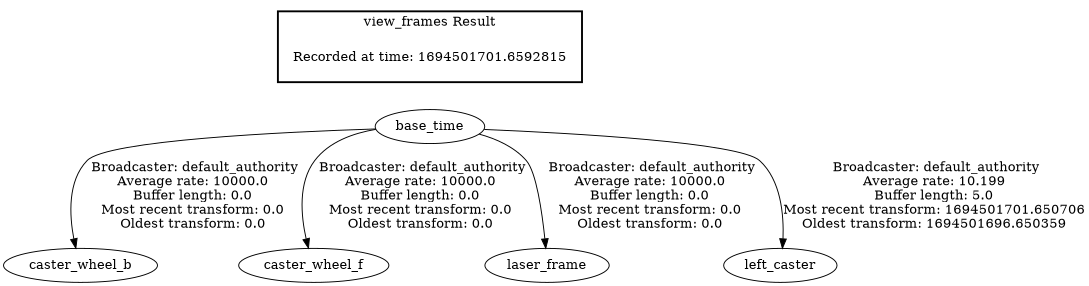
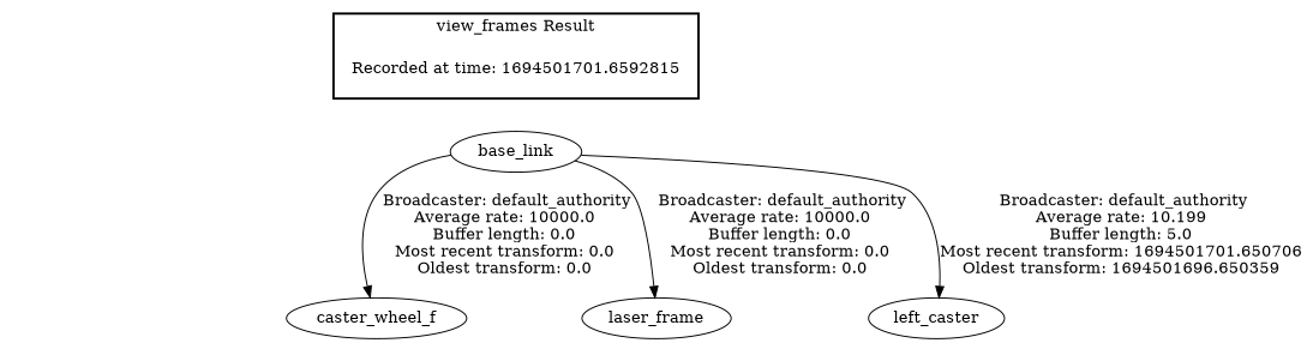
  digraph {
    "Recorded at time: 1694501701.6592815" [shape=plaintext]
-   base_link [label=base_time]
-   caster_wheel_b
+   base_link
    caster_wheel_f
    laser_frame
    n6 [label=left_caster]
    subgraph cluster_1 {
      color=black
      label="view_frames Result"
      style=bold
      "Recorded at time: 1694501701.6592815"
    }
    "Recorded at time: 1694501701.6592815" -> base_link [style=invis]
-   base_link -> caster_wheel_b [label=" Broadcaster: default_authority\nAverage rate: 10000.0\nBuffer length: 0.0\nMost recent transform: 0.0\nOldest transform: 0.0\n"]
    base_link -> caster_wheel_f [label=" Broadcaster: default_authority\nAverage rate: 10000.0\nBuffer length: 0.0\nMost recent transform: 0.0\nOldest transform: 0.0\n"]
    base_link -> laser_frame [label=" Broadcaster: default_authority\nAverage rate: 10000.0\nBuffer length: 0.0\nMost recent transform: 0.0\nOldest transform: 0.0\n"]
    base_link -> n6 [label=" Broadcaster: default_authority\nAverage rate: 10.199\nBuffer length: 5.0\nMost recent transform: 1694501701.650706\nOldest transform: 1694501696.650359\n"]
  }
